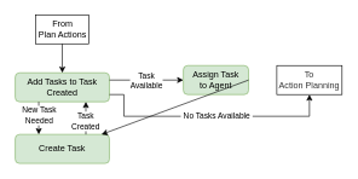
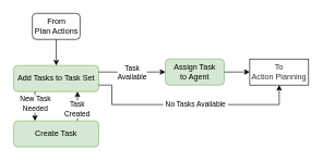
  <mxCell id="0" />
  <mxCell id="1" parent="0" />
  <mxCell id="2" value="Assign Task &lt;br&gt;to Agent" style="rounded=1;whiteSpace=wrap;html=1;fillColor=#d5e8d4;strokeColor=#82b366;" parent="1" vertex="1"><mxGeometry x="252" y="90" width="90" height="40" as="geometry" /></mxCell>
- <mxCell id="3" value="Add Tasks to Task Created" style="rounded=1;whiteSpace=wrap;html=1;fillColor=#d5e8d4;strokeColor=#82b366;" parent="1" vertex="1"><mxGeometry x="20" y="100" width="130" height="40" as="geometry" /></mxCell>
+ <mxCell id="3" value="Add Tasks to Task Set" style="rounded=1;whiteSpace=wrap;html=1;fillColor=#d5e8d4;strokeColor=#82b366;" parent="1" vertex="1"><mxGeometry x="20" y="100" width="130" height="40" as="geometry" /></mxCell>
  <mxCell id="4" value="" style="endArrow=classic;html=1;rounded=0;exitX=1;exitY=0.25;exitDx=0;exitDy=0;entryX=0;entryY=0.5;entryDx=0;entryDy=0;" parent="1" source="3" target="2" edge="1"><mxGeometry width="50" height="50" relative="1" as="geometry"><mxPoint x="130" y="160" as="sourcePoint" /><mxPoint x="180" y="110" as="targetPoint" /></mxGeometry></mxCell>
  <mxCell id="5" value="Task&lt;br&gt;Available" style="edgeLabel;html=1;align=center;verticalAlign=middle;resizable=0;points=[];" parent="4" vertex="1" connectable="0"><mxGeometry x="-0.32" y="1" relative="1" as="geometry"><mxPoint x="15" y="1" as="offset" /></mxGeometry></mxCell>
  <mxCell id="6" value="Create Task" style="rounded=1;whiteSpace=wrap;html=1;fillColor=#d5e8d4;strokeColor=#82b366;" parent="1" vertex="1"><mxGeometry x="20" y="185" width="130" height="40" as="geometry" /></mxCell>
  <mxCell id="7" value="" style="endArrow=classic;html=1;rounded=0;entryX=0.75;entryY=1;entryDx=0;entryDy=0;exitX=0.75;exitY=0;exitDx=0;exitDy=0;" parent="1" source="6" target="3" edge="1"><mxGeometry width="50" height="50" relative="1" as="geometry"><mxPoint x="70" y="160" as="sourcePoint" /><mxPoint x="60" y="160" as="targetPoint" /></mxGeometry></mxCell>
  <mxCell id="8" value="Task&lt;br&gt;Created" style="edgeLabel;html=1;align=center;verticalAlign=middle;resizable=0;points=[];" parent="7" vertex="1" connectable="0"><mxGeometry x="-0.003" y="-1" relative="1" as="geometry"><mxPoint x="-2" y="3" as="offset" /></mxGeometry></mxCell>
  <mxCell id="9" value="" style="endArrow=classic;html=1;rounded=0;exitX=0.25;exitY=1;exitDx=0;exitDy=0;entryX=0.25;entryY=0;entryDx=0;entryDy=0;" parent="1" source="3" target="6" edge="1"><mxGeometry width="50" height="50" relative="1" as="geometry"><mxPoint x="110" y="150" as="sourcePoint" /><mxPoint x="70" y="160" as="targetPoint" /></mxGeometry></mxCell>
  <mxCell id="10" value="New Task&lt;br&gt;Needed" style="edgeLabel;html=1;align=center;verticalAlign=middle;resizable=0;points=[];" parent="9" vertex="1" connectable="0"><mxGeometry x="0.01" relative="1" as="geometry"><mxPoint y="-5" as="offset" /></mxGeometry></mxCell>
- <mxCell id="11" value="" style="endArrow=classic;html=1;rounded=0;exitX=1;exitY=0.5;exitDx=0;exitDy=0;" parent="1" source="2" target="6" edge="1"><mxGeometry width="50" height="50" relative="1" as="geometry"><mxPoint x="211" y="160" as="sourcePoint" /><mxPoint x="331" y="120" as="targetPoint" /></mxGeometry></mxCell>
+ <mxCell id="11" value="" style="endArrow=classic;html=1;rounded=0;exitX=1;exitY=0.5;exitDx=0;exitDy=0;entryX=0;entryY=0.5;entryDx=0;entryDy=0;" parent="1" source="2" target="12" edge="1"><mxGeometry width="50" height="50" relative="1" as="geometry"><mxPoint x="211" y="160" as="sourcePoint" /><mxPoint x="331" y="120" as="targetPoint" /></mxGeometry></mxCell>
  <mxCell id="12" value="To&lt;br&gt;Action Planning" style="text;html=1;strokeColor=#000000;fillColor=#FFFFFF;align=center;verticalAlign=middle;whiteSpace=wrap;rounded=0;fontColor=#333333;" parent="1" vertex="1"><mxGeometry x="381" y="90" width="90" height="40" as="geometry" /></mxCell>
  <mxCell id="13" value="" style="endArrow=classic;html=1;rounded=0;exitX=1;exitY=0.75;exitDx=0;exitDy=0;entryX=0.5;entryY=1;entryDx=0;entryDy=0;" parent="1" source="3" target="12" edge="1"><mxGeometry width="50" height="50" relative="1" as="geometry"><mxPoint x="210" y="170" as="sourcePoint" /><mxPoint x="260" y="120" as="targetPoint" /><Array as="points"><mxPoint x="170" y="130" /><mxPoint x="170" y="160" /><mxPoint x="426" y="160" /></Array></mxGeometry></mxCell>
  <mxCell id="14" value="&amp;nbsp;No Tasks Available&amp;nbsp;" style="edgeLabel;html=1;align=center;verticalAlign=middle;resizable=0;points=[];" parent="13" vertex="1" connectable="0"><mxGeometry x="-0.204" y="1" relative="1" as="geometry"><mxPoint x="43" as="offset" /></mxGeometry></mxCell>
- <mxCell id="15" value="From&lt;br&gt;Plan Actions" style="rounded=0;whiteSpace=wrap;html=1;" parent="1" vertex="1"><mxGeometry x="48.5" y="20" width="73" height="40" as="geometry" /></mxCell>
+ <mxCell id="15" value="From&lt;br&gt;Plan Actions" style="whiteSpace=wrap;html=1;rounded=1;" parent="1" vertex="1"><mxGeometry x="48.5" y="20" width="73" height="40" as="geometry" /></mxCell>
  <mxCell id="16" value="" style="endArrow=classic;html=1;rounded=0;exitX=0.5;exitY=1;exitDx=0;exitDy=0;entryX=0.5;entryY=0;entryDx=0;entryDy=0;" parent="1" source="15" target="3" edge="1"><mxGeometry width="50" height="50" relative="1" as="geometry"><mxPoint x="180" y="210" as="sourcePoint" /><mxPoint x="230" y="160" as="targetPoint" /></mxGeometry></mxCell>
